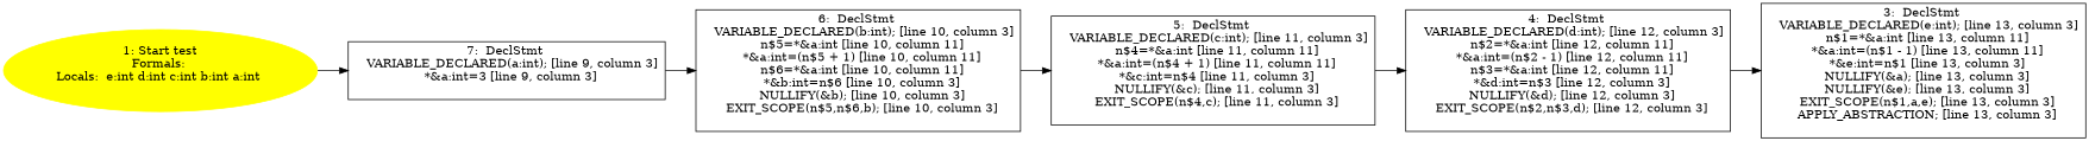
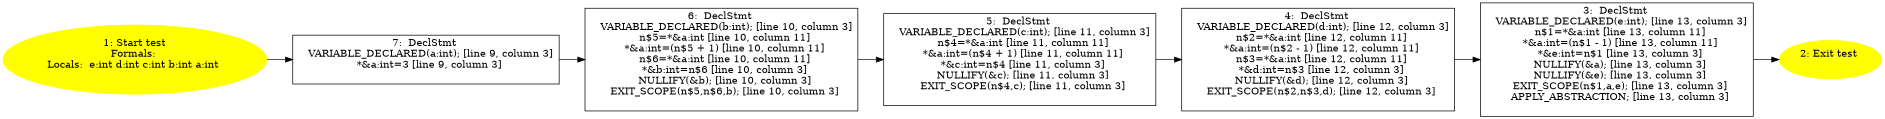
  digraph {
    rankdir=LR
    node [shape=box]
    n1 [color=yellow label="1: Start test\nFormals: \nLocals:  e:int d:int c:int b:int a:int \n  " style=filled shape=""]
    n2 [label="7:  DeclStmt \n   VARIABLE_DECLARED(a:int); [line 9, column 3]\n  *&a:int=3 [line 9, column 3]\n "]
    n3 [label="6:  DeclStmt \n   VARIABLE_DECLARED(b:int); [line 10, column 3]\n  n$5=*&a:int [line 10, column 11]\n  *&a:int=(n$5 + 1) [line 10, column 11]\n  n$6=*&a:int [line 10, column 11]\n  *&b:int=n$6 [line 10, column 3]\n  NULLIFY(&b); [line 10, column 3]\n  EXIT_SCOPE(n$5,n$6,b); [line 10, column 3]\n "]
+   n4 [color=yellow label="2: Exit test \n  " style=filled shape=""]
    n5 [label="3:  DeclStmt \n   VARIABLE_DECLARED(e:int); [line 13, column 3]\n  n$1=*&a:int [line 13, column 11]\n  *&a:int=(n$1 - 1) [line 13, column 11]\n  *&e:int=n$1 [line 13, column 3]\n  NULLIFY(&a); [line 13, column 3]\n  NULLIFY(&e); [line 13, column 3]\n  EXIT_SCOPE(n$1,a,e); [line 13, column 3]\n  APPLY_ABSTRACTION; [line 13, column 3]\n "]
    n6 [label="4:  DeclStmt \n   VARIABLE_DECLARED(d:int); [line 12, column 3]\n  n$2=*&a:int [line 12, column 11]\n  *&a:int=(n$2 - 1) [line 12, column 11]\n  n$3=*&a:int [line 12, column 11]\n  *&d:int=n$3 [line 12, column 3]\n  NULLIFY(&d); [line 12, column 3]\n  EXIT_SCOPE(n$2,n$3,d); [line 12, column 3]\n "]
    n7 [label="5:  DeclStmt \n   VARIABLE_DECLARED(c:int); [line 11, column 3]\n  n$4=*&a:int [line 11, column 11]\n  *&a:int=(n$4 + 1) [line 11, column 11]\n  *&c:int=n$4 [line 11, column 3]\n  NULLIFY(&c); [line 11, column 3]\n  EXIT_SCOPE(n$4,c); [line 11, column 3]\n "]
    n1 -> n2
    n2 -> n3
    n3 -> n7
+   n5 -> n4
    n6 -> n5
    n7 -> n6
  }
